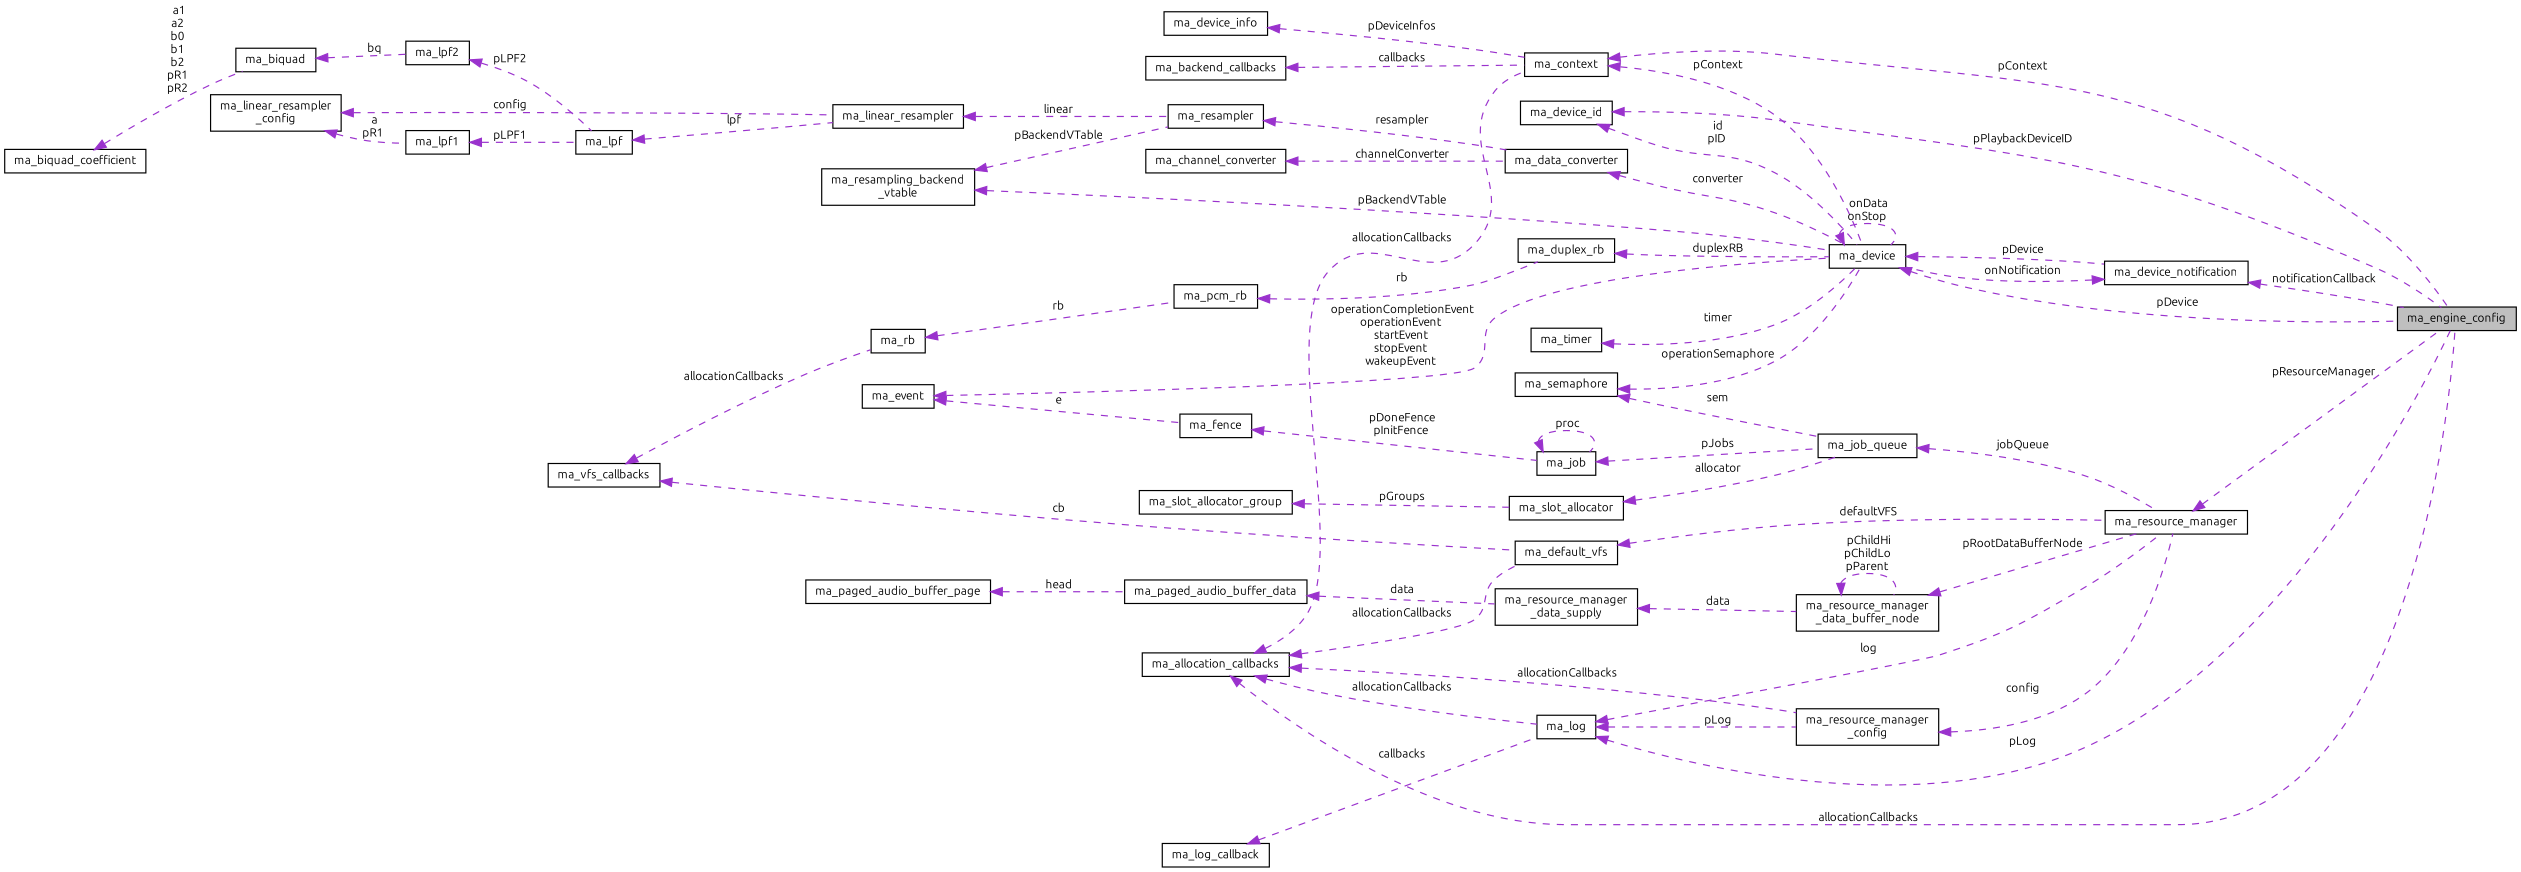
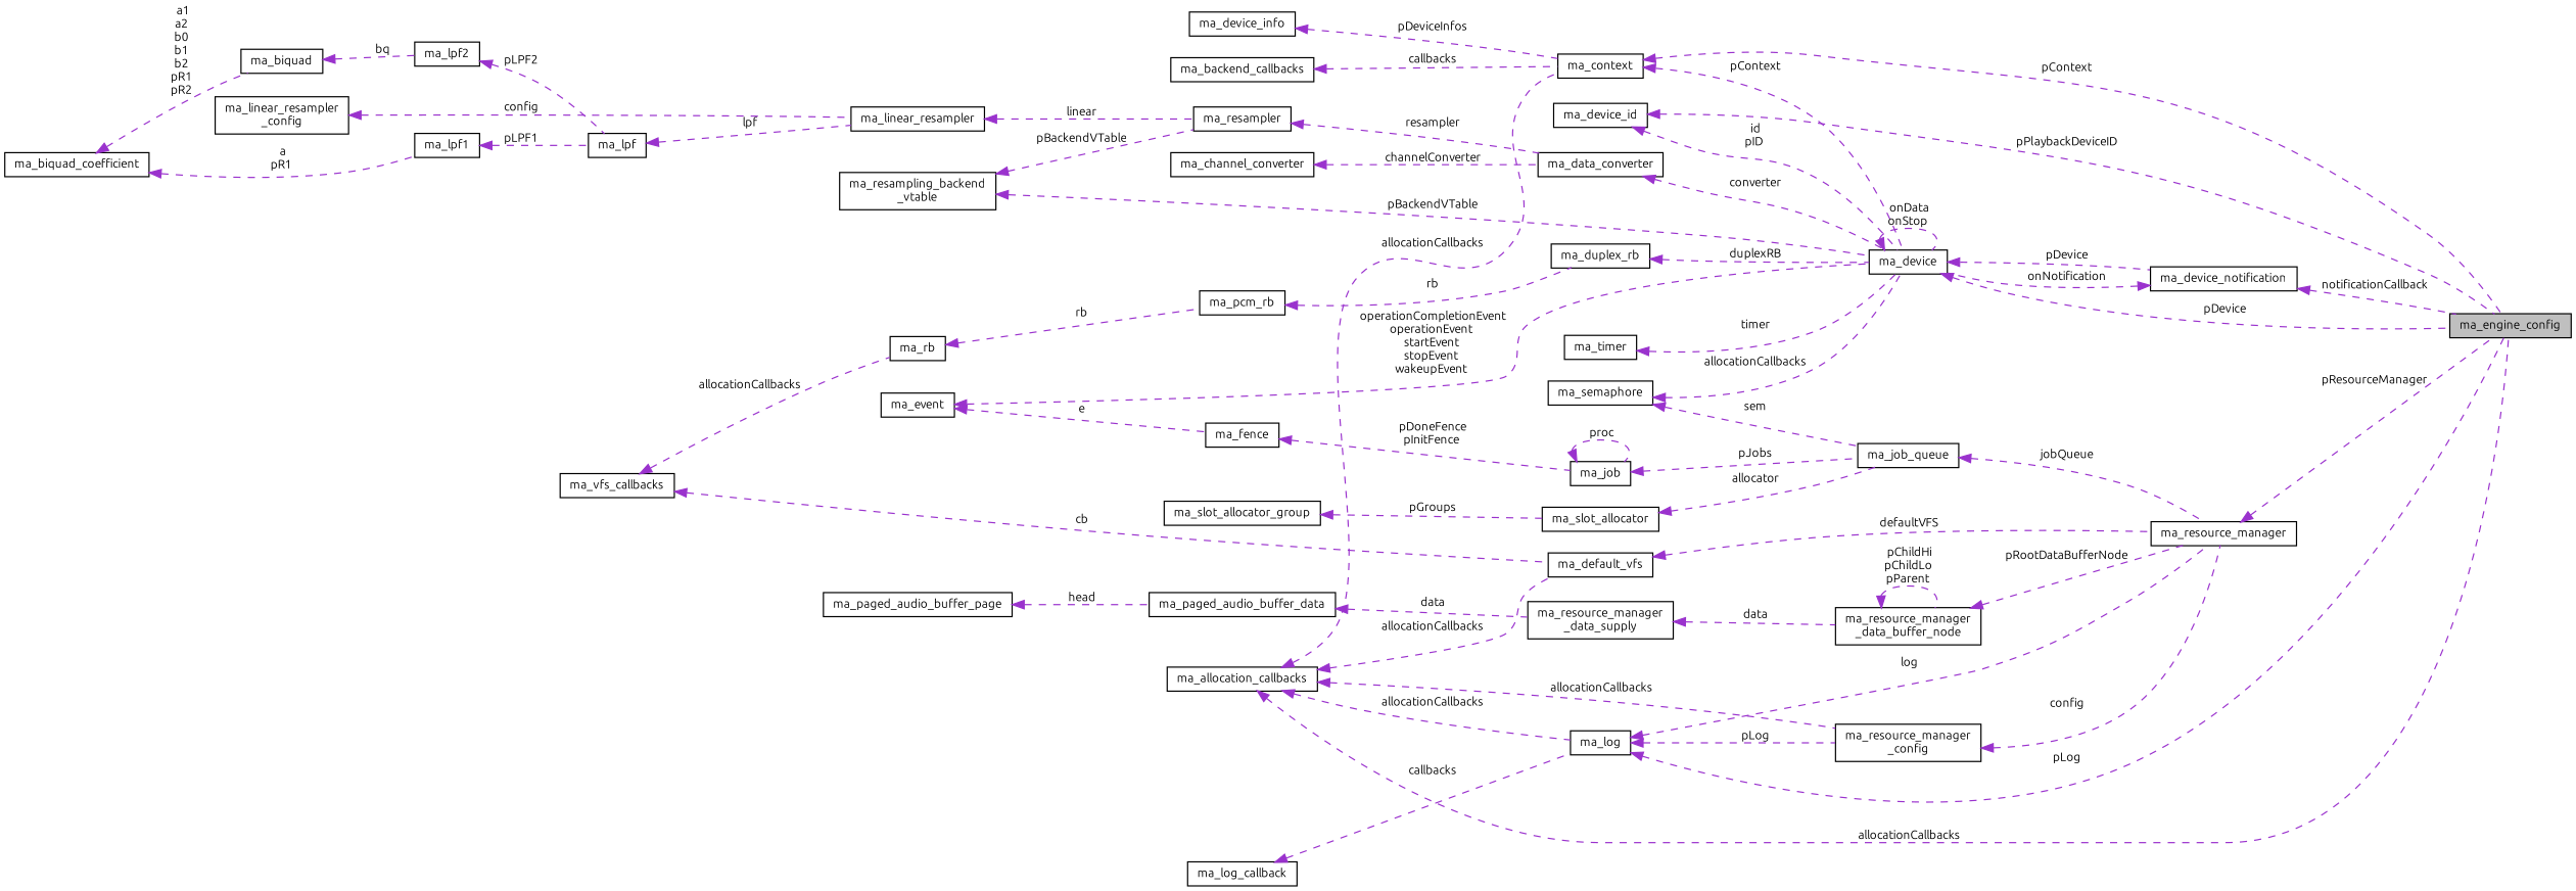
  digraph {
    fontname=Ubuntu
    rankdir=LR
    node [color=black fillcolor=white fontname=Ubuntu fontsize=10 shape=record style=filled]
    edge [color=darkorchid3 dir=back fontname=Ubuntu fontsize=10 labelfontname=Helvetica labelfontsize=10 style=dashed]
    n1 [fillcolor=grey75 fontcolor=black height=0.2 label=ma_engine_config width=0.4]
    n2 [height=0.2 label=ma_context width=0.4]
    n3 [height=0.2 label=ma_device width=0.4]
    n4 [height=0.2 label=ma_device_notification width=0.4]
    n5 [height=0.2 label=ma_device_info width=0.4]
    n6 [height=0.2 label=ma_device_id width=0.4]
    n7 [height=0.2 label=ma_allocation_callbacks width=0.4]
    n8 [height=0.2 label=ma_log width=0.4]
    n9 [height=0.2 label=ma_default_vfs width=0.4]
    n10 [height=0.2 label="ma_resource_manager\l_config" width=0.4]
    n11 [height=0.2 label=ma_resource_manager width=0.4]
    n12 [height=0.2 label=ma_rb width=0.4]
    n13 [height=0.2 label=ma_pcm_rb width=0.4]
    n14 [height=0.2 label=ma_log_callback width=0.4]
    n15 [height=0.2 label=ma_backend_callbacks width=0.4]
    n16 [height=0.2 label=ma_vfs_callbacks width=0.4]
    n17 [height=0.2 label=ma_job_queue width=0.4]
    n18 [height=0.2 label=ma_semaphore width=0.4]
    n19 [height=0.2 label=ma_job width=0.4]
    n20 [height=0.2 label=ma_fence width=0.4]
    n21 [height=0.2 label=ma_event width=0.4]
    n22 [height=0.2 label=ma_slot_allocator width=0.4]
    n23 [height=0.2 label=ma_slot_allocator_group width=0.4]
    n24 [height=0.2 label="ma_resource_manager\l_data_buffer_node" width=0.4]
    n25 [height=0.2 label="ma_resource_manager\l_data_supply" width=0.4]
    n26 [height=0.2 label=ma_paged_audio_buffer_data width=0.4]
    n27 [height=0.2 label=ma_paged_audio_buffer_page width=0.4]
    n28 [height=0.2 label="ma_resampling_backend\l_vtable" width=0.4]
    n29 [height=0.2 label=ma_resampler width=0.4]
    n30 [height=0.2 label=ma_data_converter width=0.4]
    n31 [height=0.2 label=ma_timer width=0.4]
    n32 [height=0.2 label=ma_linear_resampler width=0.4]
    n33 [height=0.2 label=ma_lpf width=0.4]
    n34 [height=0.2 label=ma_lpf1 width=0.4]
    n35 [height=0.2 label=ma_biquad_coefficient width=0.4]
    n36 [height=0.2 label=ma_biquad width=0.4]
    n37 [height=0.2 label=ma_lpf2 width=0.4]
    n38 [height=0.2 label="ma_linear_resampler\l_config" width=0.4]
    n39 [height=0.2 label=ma_channel_converter width=0.4]
    n40 [height=0.2 label=ma_duplex_rb width=0.4]
    n2 -> n1 [label=" pContext"]
    n2 -> n3 [label=" pContext"]
    n3 -> n1 [label=" pDevice"]
    n3 -> n3 [label=" onData\nonStop"]
    n3 -> n4 [label=" pDevice"]
    n4 -> n1 [label=" notificationCallback"]
    n4 -> n3 [label=" onNotification"]
    n5 -> n2 [label=" pDeviceInfos"]
    n6 -> n1 [label=" pPlaybackDeviceID"]
    n6 -> n3 [label=" id\npID"]
    n7 -> n1 [label=" allocationCallbacks"]
    n7 -> n2 [label=" allocationCallbacks"]
    n7 -> n8 [label=" allocationCallbacks"]
    n7 -> n9 [label=" allocationCallbacks"]
    n7 -> n10 [label=" allocationCallbacks"]
    n8 -> n1 [label=" pLog"]
    n8 -> n10 [label=" pLog"]
    n8 -> n11 [label=" log"]
    n9 -> n11 [label=" defaultVFS"]
    n10 -> n11 [label=" config"]
    n11 -> n1 [label=" pResourceManager"]
    n12 -> n13 [label=" rb"]
    n13 -> n40 [label=" rb"]
    n14 -> n8 [label=" callbacks"]
    n15 -> n2 [label=" callbacks"]
    n16 -> n9 [label=" cb"]
    n16 -> n12 [label=" allocationCallbacks"]
    n17 -> n11 [label=" jobQueue"]
-   n18 -> n3 [label=" operationSemaphore"]
+   n18 -> n3 [label=" allocationCallbacks"]
    n18 -> n17 [label=" sem"]
    n19 -> n17 [label=" pJobs"]
    n19 -> n19 [label=" proc"]
    n20 -> n19 [label=" pDoneFence\npInitFence"]
    n21 -> n3 [label=" operationCompletionEvent\noperationEvent\nstartEvent\nstopEvent\nwakeupEvent"]
    n21 -> n20 [label=" e"]
    n22 -> n17 [label=" allocator"]
    n23 -> n22 [label=" pGroups"]
    n24 -> n11 [label=" pRootDataBufferNode"]
    n24 -> n24 [label=" pChildHi\npChildLo\npParent"]
    n25 -> n24 [label=" data"]
    n26 -> n25 [label=" data"]
    n27 -> n26 [label=" head"]
    n28 -> n3 [label=" pBackendVTable"]
    n28 -> n29 [label=" pBackendVTable"]
    n29 -> n30 [label=" resampler"]
    n30 -> n3 [label=" converter"]
    n31 -> n3 [label=" timer"]
    n32 -> n29 [label=" linear"]
    n33 -> n32 [label=" lpf"]
    n34 -> n33 [label=" pLPF1"]
-   n38 -> n34 [label=" a\npR1"]
+   n35 -> n34 [label=" a\npR1"]
    n35 -> n36 [label=" a1\na2\nb0\nb1\nb2\npR1\npR2"]
    n36 -> n37 [label=" bq"]
    n37 -> n33 [label=" pLPF2"]
    n38 -> n32 [label=" config"]
    n39 -> n30 [label=" channelConverter"]
    n40 -> n3 [label=" duplexRB"]
  }
